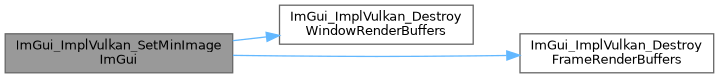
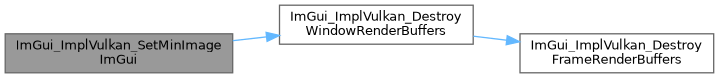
  digraph {
    rankdir=LR
    node [color=grey40 fillcolor=white fontname=Helvetica fontsize=10 shape=box style=filled]
    edge [color=steelblue1 fontname=Helvetica fontsize=10 labelfontname=Helvetica labelfontsize=10 style=solid]
    n1 [color=gray40 fillcolor=grey60 fontcolor=black height=0.2 label="ImGui_ImplVulkan_SetMinImage\lImGui" width=0.4]
    n2 [height=0.2 label="ImGui_ImplVulkan_Destroy\lWindowRenderBuffers" width=0.4]
    n3 [height=0.2 label="ImGui_ImplVulkan_Destroy\lFrameRenderBuffers" width=0.4]
    n1 -> n2
-   n1 -> n3
+   n2 -> n3
  }
